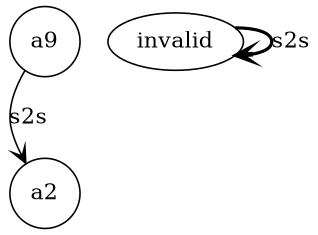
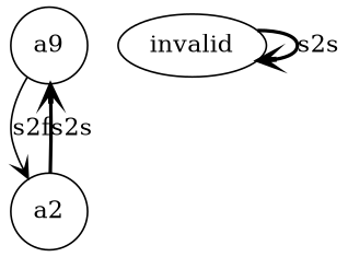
  digraph {
    node [shape=circle]
    edge [arrowhead=vee style=bold]
    n1 [label=a9]
    a2
    invalid [shape=""]
-   n1 -> a2 [label=s2s style=solid]
+   n1 -> a2 [label=s2f style=solid]
+   a2 -> n1 [label=s2s]
    invalid -> invalid [label=s2s]
  }
